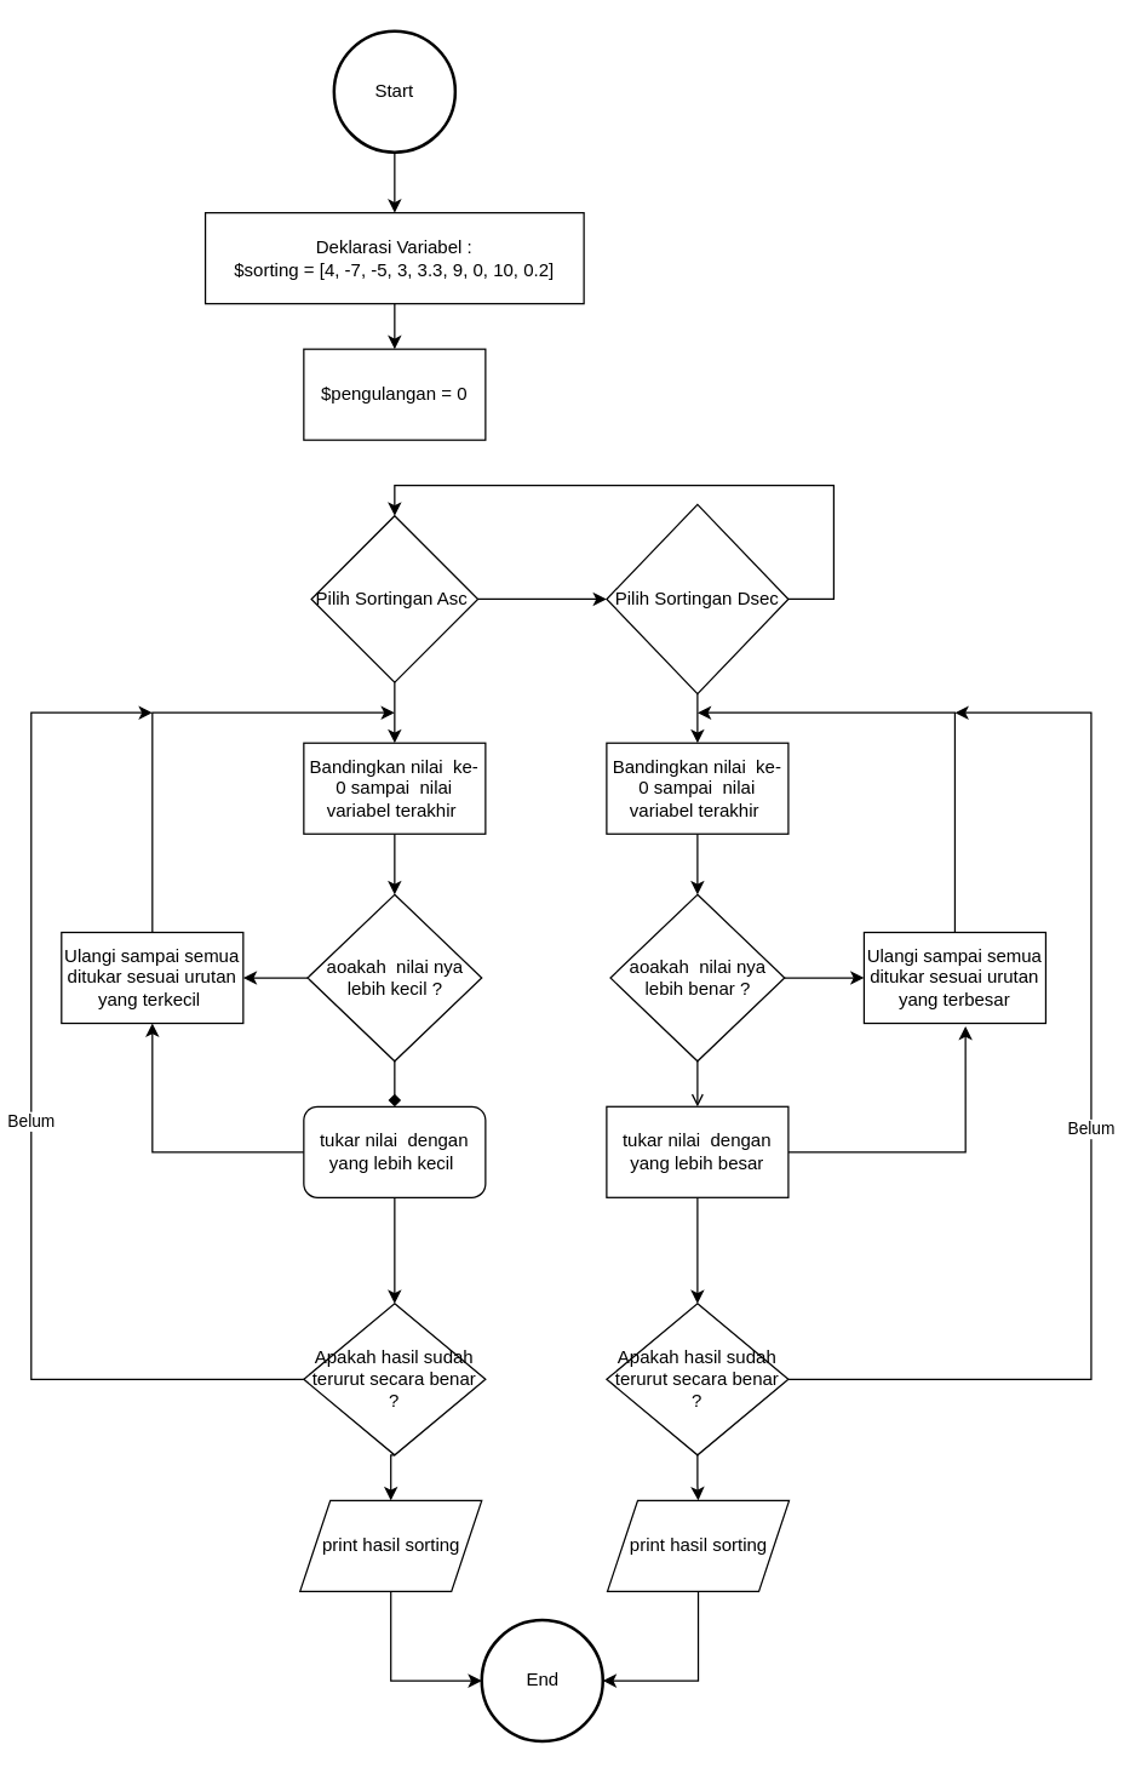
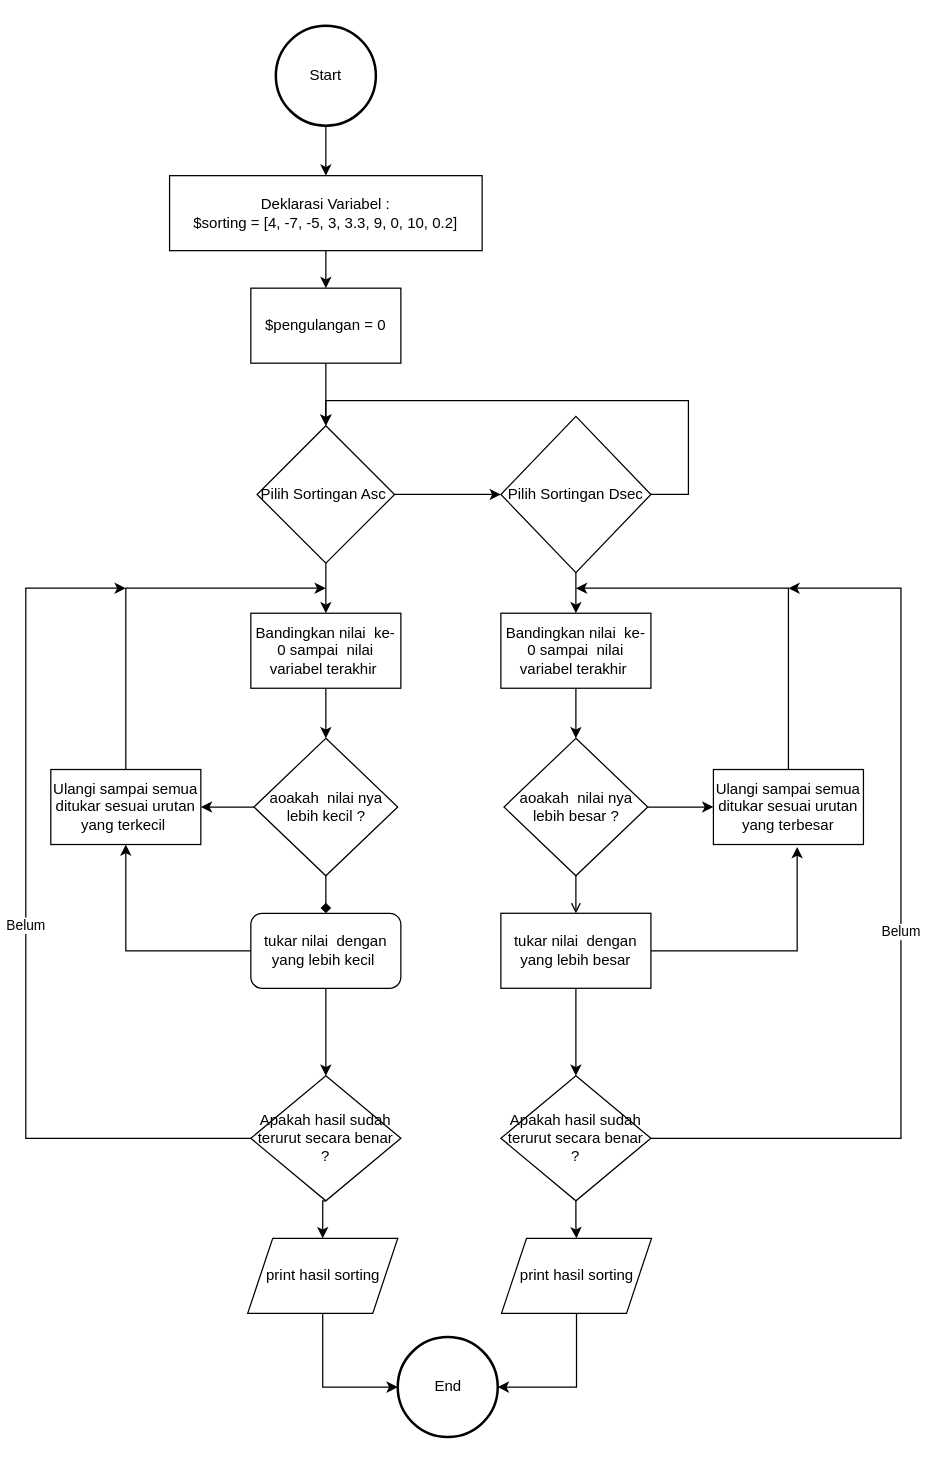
  <mxCell id="0" />
  <mxCell id="1" parent="0" />
  <mxCell id="2" style="edgeStyle=orthogonalEdgeStyle;rounded=0;orthogonalLoop=1;jettySize=auto;html=1;exitX=0.5;exitY=1;exitDx=0;exitDy=0;exitPerimeter=0;entryX=0.5;entryY=0;entryDx=0;entryDy=0;" edge="1" parent="1" source="3" target="5"><mxGeometry relative="1" as="geometry" /></mxCell>
  <mxCell id="3" value="Start" style="strokeWidth=2;html=1;shape=mxgraph.flowchart.start_2;whiteSpace=wrap;" vertex="1" parent="1"><mxGeometry x="220" y="20" width="80" height="80" as="geometry" /></mxCell>
  <mxCell id="4" value="" style="edgeStyle=orthogonalEdgeStyle;rounded=0;orthogonalLoop=1;jettySize=auto;html=1;" edge="1" parent="1" source="5" target="7"><mxGeometry relative="1" as="geometry" /></mxCell>
  <mxCell id="5" value="Deklarasi Variabel :&lt;br&gt;$sorting =&amp;nbsp;[4, -7, -5, 3, 3.3, 9, 0, 10, 0.2]" style="whiteSpace=wrap;html=1;" vertex="1" parent="1"><mxGeometry x="135" y="140" width="250" height="60" as="geometry" /></mxCell>
+ <mxCell id="6" style="edgeStyle=orthogonalEdgeStyle;rounded=0;orthogonalLoop=1;jettySize=auto;html=1;exitX=0.5;exitY=1;exitDx=0;exitDy=0;entryX=0.5;entryY=0;entryDx=0;entryDy=0;" edge="1" parent="1" source="7" target="12"><mxGeometry relative="1" as="geometry" /></mxCell>
  <mxCell id="7" value="$pengulangan = 0" style="whiteSpace=wrap;html=1;" vertex="1" parent="1"><mxGeometry x="200" y="230" width="120" height="60" as="geometry" /></mxCell>
  <mxCell id="8" value="" style="edgeStyle=orthogonalEdgeStyle;rounded=0;orthogonalLoop=1;jettySize=auto;html=1;" edge="1" parent="1" source="9" target="20"><mxGeometry relative="1" as="geometry" /></mxCell>
  <mxCell id="9" value="Bandingkan nilai&amp;nbsp; ke-0 sampai&amp;nbsp; nilai variabel terakhir&amp;nbsp;" style="whiteSpace=wrap;html=1;" vertex="1" parent="1"><mxGeometry x="200" y="490" width="120" height="60" as="geometry" /></mxCell>
  <mxCell id="10" style="edgeStyle=orthogonalEdgeStyle;rounded=0;orthogonalLoop=1;jettySize=auto;html=1;exitX=0.5;exitY=1;exitDx=0;exitDy=0;entryX=0.5;entryY=0;entryDx=0;entryDy=0;" edge="1" parent="1" source="12" target="9"><mxGeometry relative="1" as="geometry" /></mxCell>
  <mxCell id="11" value="" style="edgeStyle=orthogonalEdgeStyle;rounded=0;orthogonalLoop=1;jettySize=auto;html=1;" edge="1" parent="1" source="12" target="15"><mxGeometry relative="1" as="geometry" /></mxCell>
  <mxCell id="12" value="Pilih Sortingan Asc&amp;nbsp;" style="rhombus;whiteSpace=wrap;html=1;" vertex="1" parent="1"><mxGeometry x="205" y="340" width="110" height="110" as="geometry" /></mxCell>
  <mxCell id="13" style="edgeStyle=orthogonalEdgeStyle;rounded=0;orthogonalLoop=1;jettySize=auto;html=1;exitX=0.5;exitY=1;exitDx=0;exitDy=0;entryX=0.5;entryY=0;entryDx=0;entryDy=0;" edge="1" parent="1" source="15" target="17"><mxGeometry relative="1" as="geometry" /></mxCell>
  <mxCell id="14" style="edgeStyle=orthogonalEdgeStyle;rounded=0;orthogonalLoop=1;jettySize=auto;html=1;exitX=1;exitY=0.5;exitDx=0;exitDy=0;entryX=0.5;entryY=0;entryDx=0;entryDy=0;" edge="1" parent="1" source="15" target="12"><mxGeometry relative="1" as="geometry"><Array as="points"><mxPoint x="550" y="395" /><mxPoint x="550" y="320" /><mxPoint x="260" y="320" /></Array></mxGeometry></mxCell>
  <mxCell id="15" value="Pilih Sortingan Dsec" style="rhombus;whiteSpace=wrap;html=1;" vertex="1" parent="1"><mxGeometry x="400" y="332.5" width="120" height="125" as="geometry" /></mxCell>
  <mxCell id="16" style="edgeStyle=orthogonalEdgeStyle;rounded=0;orthogonalLoop=1;jettySize=auto;html=1;exitX=0.5;exitY=1;exitDx=0;exitDy=0;entryX=0.5;entryY=0;entryDx=0;entryDy=0;" edge="1" parent="1" source="17" target="23"><mxGeometry relative="1" as="geometry" /></mxCell>
  <mxCell id="17" value="Bandingkan nilai&amp;nbsp; ke-0 sampai&amp;nbsp; nilai variabel terakhir&amp;nbsp;" style="whiteSpace=wrap;html=1;" vertex="1" parent="1"><mxGeometry x="400" y="490" width="120" height="60" as="geometry" /></mxCell>
  <mxCell id="18" value="" style="edgeStyle=orthogonalEdgeStyle;rounded=0;orthogonalLoop=1;jettySize=auto;html=1;endArrow=diamond;" edge="1" parent="1" source="20" target="26"><mxGeometry relative="1" as="geometry" /></mxCell>
  <mxCell id="19" style="edgeStyle=orthogonalEdgeStyle;rounded=0;orthogonalLoop=1;jettySize=auto;html=1;exitX=0;exitY=0.5;exitDx=0;exitDy=0;entryX=1;entryY=0.5;entryDx=0;entryDy=0;" edge="1" parent="1" source="20" target="28"><mxGeometry relative="1" as="geometry" /></mxCell>
  <mxCell id="20" value="aoakah&amp;nbsp; nilai nya lebih kecil ?" style="rhombus;whiteSpace=wrap;html=1;" vertex="1" parent="1"><mxGeometry x="202.5" y="590" width="115" height="110" as="geometry" /></mxCell>
  <mxCell id="21" style="edgeStyle=orthogonalEdgeStyle;rounded=0;orthogonalLoop=1;jettySize=auto;html=1;exitX=0.5;exitY=1;exitDx=0;exitDy=0;entryX=0.5;entryY=0;entryDx=0;entryDy=0;endArrow=open;" edge="1" parent="1" source="23" target="31"><mxGeometry relative="1" as="geometry" /></mxCell>
  <mxCell id="22" style="edgeStyle=orthogonalEdgeStyle;rounded=0;orthogonalLoop=1;jettySize=auto;html=1;exitX=1;exitY=0.5;exitDx=0;exitDy=0;entryX=0;entryY=0.5;entryDx=0;entryDy=0;" edge="1" parent="1" source="23" target="33"><mxGeometry relative="1" as="geometry" /></mxCell>
- <mxCell id="23" value="aoakah&amp;nbsp; nilai nya lebih benar ?" style="rhombus;whiteSpace=wrap;html=1;" vertex="1" parent="1"><mxGeometry x="402.5" y="590" width="115" height="110" as="geometry" /></mxCell>
+ <mxCell id="23" value="aoakah&amp;nbsp; nilai nya lebih besar ?" style="rhombus;whiteSpace=wrap;html=1;" vertex="1" parent="1"><mxGeometry x="402.5" y="590" width="115" height="110" as="geometry" /></mxCell>
  <mxCell id="24" value="" style="edgeStyle=orthogonalEdgeStyle;rounded=0;orthogonalLoop=1;jettySize=auto;html=1;entryX=0.5;entryY=1;entryDx=0;entryDy=0;" edge="1" parent="1" source="26" target="28"><mxGeometry relative="1" as="geometry" /></mxCell>
  <mxCell id="25" value="" style="edgeStyle=orthogonalEdgeStyle;rounded=0;orthogonalLoop=1;jettySize=auto;html=1;" edge="1" parent="1" source="26" target="36"><mxGeometry relative="1" as="geometry" /></mxCell>
  <mxCell id="26" value="tukar nilai&amp;nbsp; dengan yang lebih kecil&amp;nbsp;" style="whiteSpace=wrap;html=1;rounded=1;" vertex="1" parent="1"><mxGeometry x="200" y="730" width="120" height="60" as="geometry" /></mxCell>
  <mxCell id="27" style="edgeStyle=orthogonalEdgeStyle;rounded=0;orthogonalLoop=1;jettySize=auto;html=1;exitX=0.5;exitY=0;exitDx=0;exitDy=0;" edge="1" parent="1" source="28"><mxGeometry relative="1" as="geometry"><mxPoint x="260" y="470" as="targetPoint" /><Array as="points"><mxPoint x="100" y="470" /></Array></mxGeometry></mxCell>
  <mxCell id="28" value="Ulangi sampai semua ditukar sesuai urutan yang terkecil&amp;nbsp;" style="whiteSpace=wrap;html=1;" vertex="1" parent="1"><mxGeometry x="40" y="615" width="120" height="60" as="geometry" /></mxCell>
  <mxCell id="29" style="edgeStyle=orthogonalEdgeStyle;rounded=0;orthogonalLoop=1;jettySize=auto;html=1;exitX=1;exitY=0.5;exitDx=0;exitDy=0;entryX=0.558;entryY=1.033;entryDx=0;entryDy=0;entryPerimeter=0;" edge="1" parent="1" source="31" target="33"><mxGeometry relative="1" as="geometry" /></mxCell>
  <mxCell id="30" value="" style="edgeStyle=orthogonalEdgeStyle;rounded=0;orthogonalLoop=1;jettySize=auto;html=1;" edge="1" parent="1" source="31"><mxGeometry relative="1" as="geometry"><mxPoint x="460" y="860" as="targetPoint" /></mxGeometry></mxCell>
  <mxCell id="31" value="tukar nilai&amp;nbsp; dengan yang lebih besar" style="whiteSpace=wrap;html=1;" vertex="1" parent="1"><mxGeometry x="400" y="730" width="120" height="60" as="geometry" /></mxCell>
  <mxCell id="32" style="edgeStyle=orthogonalEdgeStyle;rounded=0;orthogonalLoop=1;jettySize=auto;html=1;exitX=0.5;exitY=0;exitDx=0;exitDy=0;" edge="1" parent="1" source="33"><mxGeometry relative="1" as="geometry"><mxPoint x="460" y="470" as="targetPoint" /><Array as="points"><mxPoint x="630" y="470" /></Array></mxGeometry></mxCell>
  <mxCell id="33" value="Ulangi sampai semua ditukar sesuai urutan yang terbesar" style="whiteSpace=wrap;html=1;" vertex="1" parent="1"><mxGeometry x="570" y="615" width="120" height="60" as="geometry" /></mxCell>
  <mxCell id="34" value="Belum" style="edgeStyle=orthogonalEdgeStyle;rounded=0;orthogonalLoop=1;jettySize=auto;html=1;exitX=0;exitY=0.5;exitDx=0;exitDy=0;" edge="1" parent="1" source="36"><mxGeometry relative="1" as="geometry"><mxPoint x="100" y="470" as="targetPoint" /><Array as="points"><mxPoint x="20" y="910" /><mxPoint x="20" y="470" /></Array></mxGeometry></mxCell>
  <mxCell id="35" style="edgeStyle=orthogonalEdgeStyle;rounded=0;orthogonalLoop=1;jettySize=auto;html=1;exitX=0.5;exitY=1;exitDx=0;exitDy=0;entryX=0.5;entryY=0;entryDx=0;entryDy=0;" edge="1" parent="1" source="36" target="41"><mxGeometry relative="1" as="geometry" /></mxCell>
  <mxCell id="36" value="Apakah hasil sudah terurut secara benar ?" style="rhombus;whiteSpace=wrap;html=1;" vertex="1" parent="1"><mxGeometry x="200" y="860" width="120" height="100" as="geometry" /></mxCell>
  <mxCell id="37" value="Belum" style="edgeStyle=orthogonalEdgeStyle;rounded=0;orthogonalLoop=1;jettySize=auto;html=1;exitX=1;exitY=0.5;exitDx=0;exitDy=0;" edge="1" parent="1" source="39"><mxGeometry relative="1" as="geometry"><mxPoint x="630" y="470" as="targetPoint" /><Array as="points"><mxPoint x="720" y="910" /><mxPoint x="720" y="470" /><mxPoint x="630" y="470" /></Array></mxGeometry></mxCell>
  <mxCell id="38" style="edgeStyle=orthogonalEdgeStyle;rounded=0;orthogonalLoop=1;jettySize=auto;html=1;exitX=0.5;exitY=1;exitDx=0;exitDy=0;" edge="1" parent="1" source="39" target="43"><mxGeometry relative="1" as="geometry" /></mxCell>
  <mxCell id="39" value="Apakah hasil sudah terurut secara benar ?" style="rhombus;whiteSpace=wrap;html=1;" vertex="1" parent="1"><mxGeometry x="400" y="860" width="120" height="100" as="geometry" /></mxCell>
  <mxCell id="40" style="edgeStyle=orthogonalEdgeStyle;rounded=0;orthogonalLoop=1;jettySize=auto;html=1;exitX=0.5;exitY=1;exitDx=0;exitDy=0;entryX=0;entryY=0.5;entryDx=0;entryDy=0;entryPerimeter=0;" edge="1" parent="1" source="41" target="44"><mxGeometry relative="1" as="geometry" /></mxCell>
  <mxCell id="41" value="print hasil sorting" style="shape=parallelogram;perimeter=parallelogramPerimeter;whiteSpace=wrap;html=1;fixedSize=1;" vertex="1" parent="1"><mxGeometry x="197.5" y="990" width="120" height="60" as="geometry" /></mxCell>
  <mxCell id="42" style="edgeStyle=orthogonalEdgeStyle;rounded=0;orthogonalLoop=1;jettySize=auto;html=1;exitX=0.5;exitY=1;exitDx=0;exitDy=0;entryX=1;entryY=0.5;entryDx=0;entryDy=0;entryPerimeter=0;" edge="1" parent="1" source="43" target="44"><mxGeometry relative="1" as="geometry" /></mxCell>
  <mxCell id="43" value="print hasil sorting" style="shape=parallelogram;perimeter=parallelogramPerimeter;whiteSpace=wrap;html=1;fixedSize=1;" vertex="1" parent="1"><mxGeometry x="400.5" y="990" width="120" height="60" as="geometry" /></mxCell>
  <mxCell id="44" value="End" style="strokeWidth=2;html=1;shape=mxgraph.flowchart.start_2;whiteSpace=wrap;" vertex="1" parent="1"><mxGeometry x="317.5" y="1069" width="80" height="80" as="geometry" /></mxCell>
